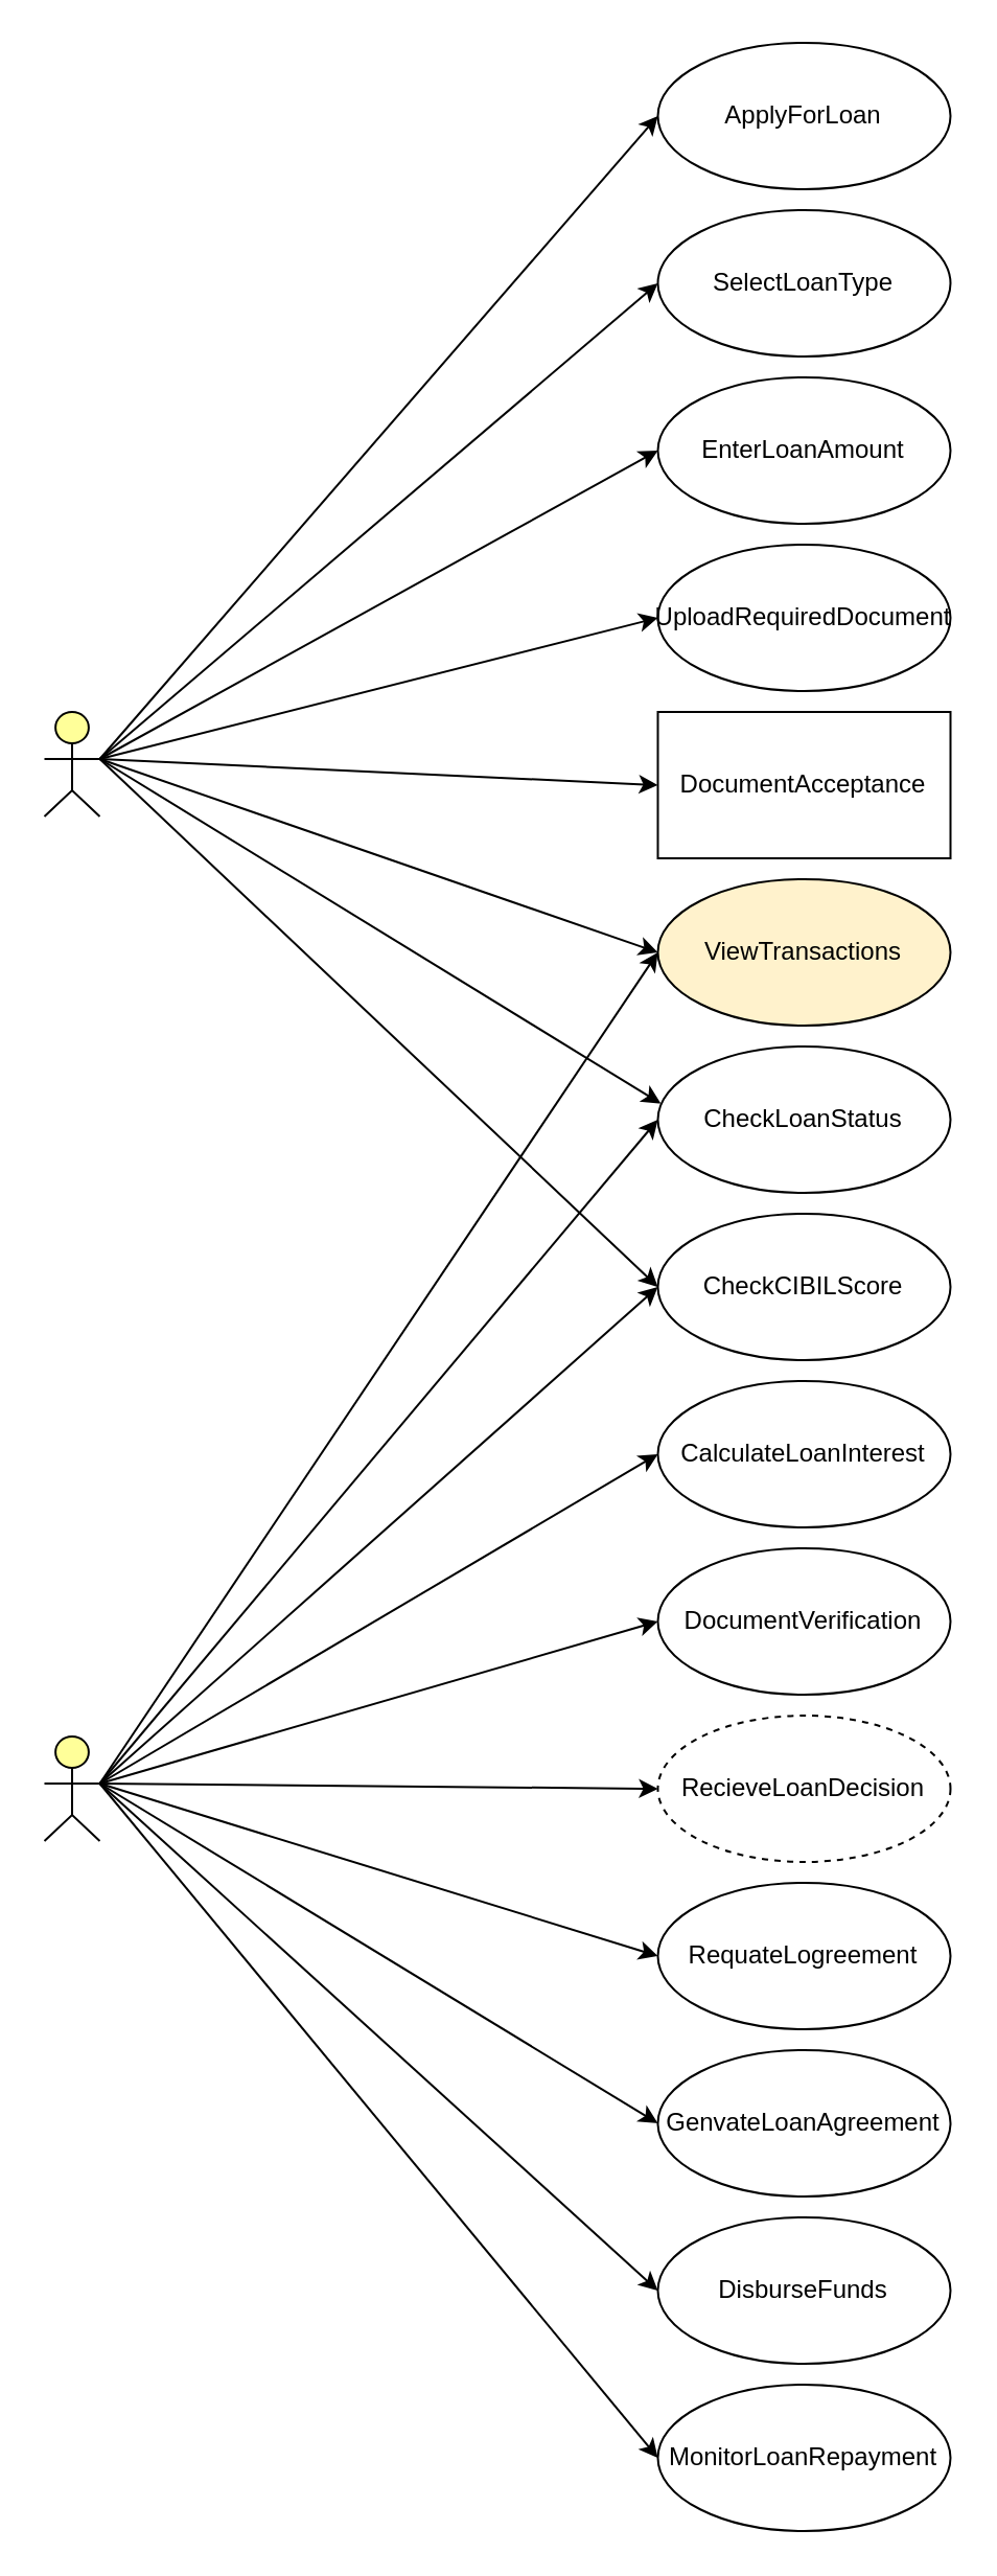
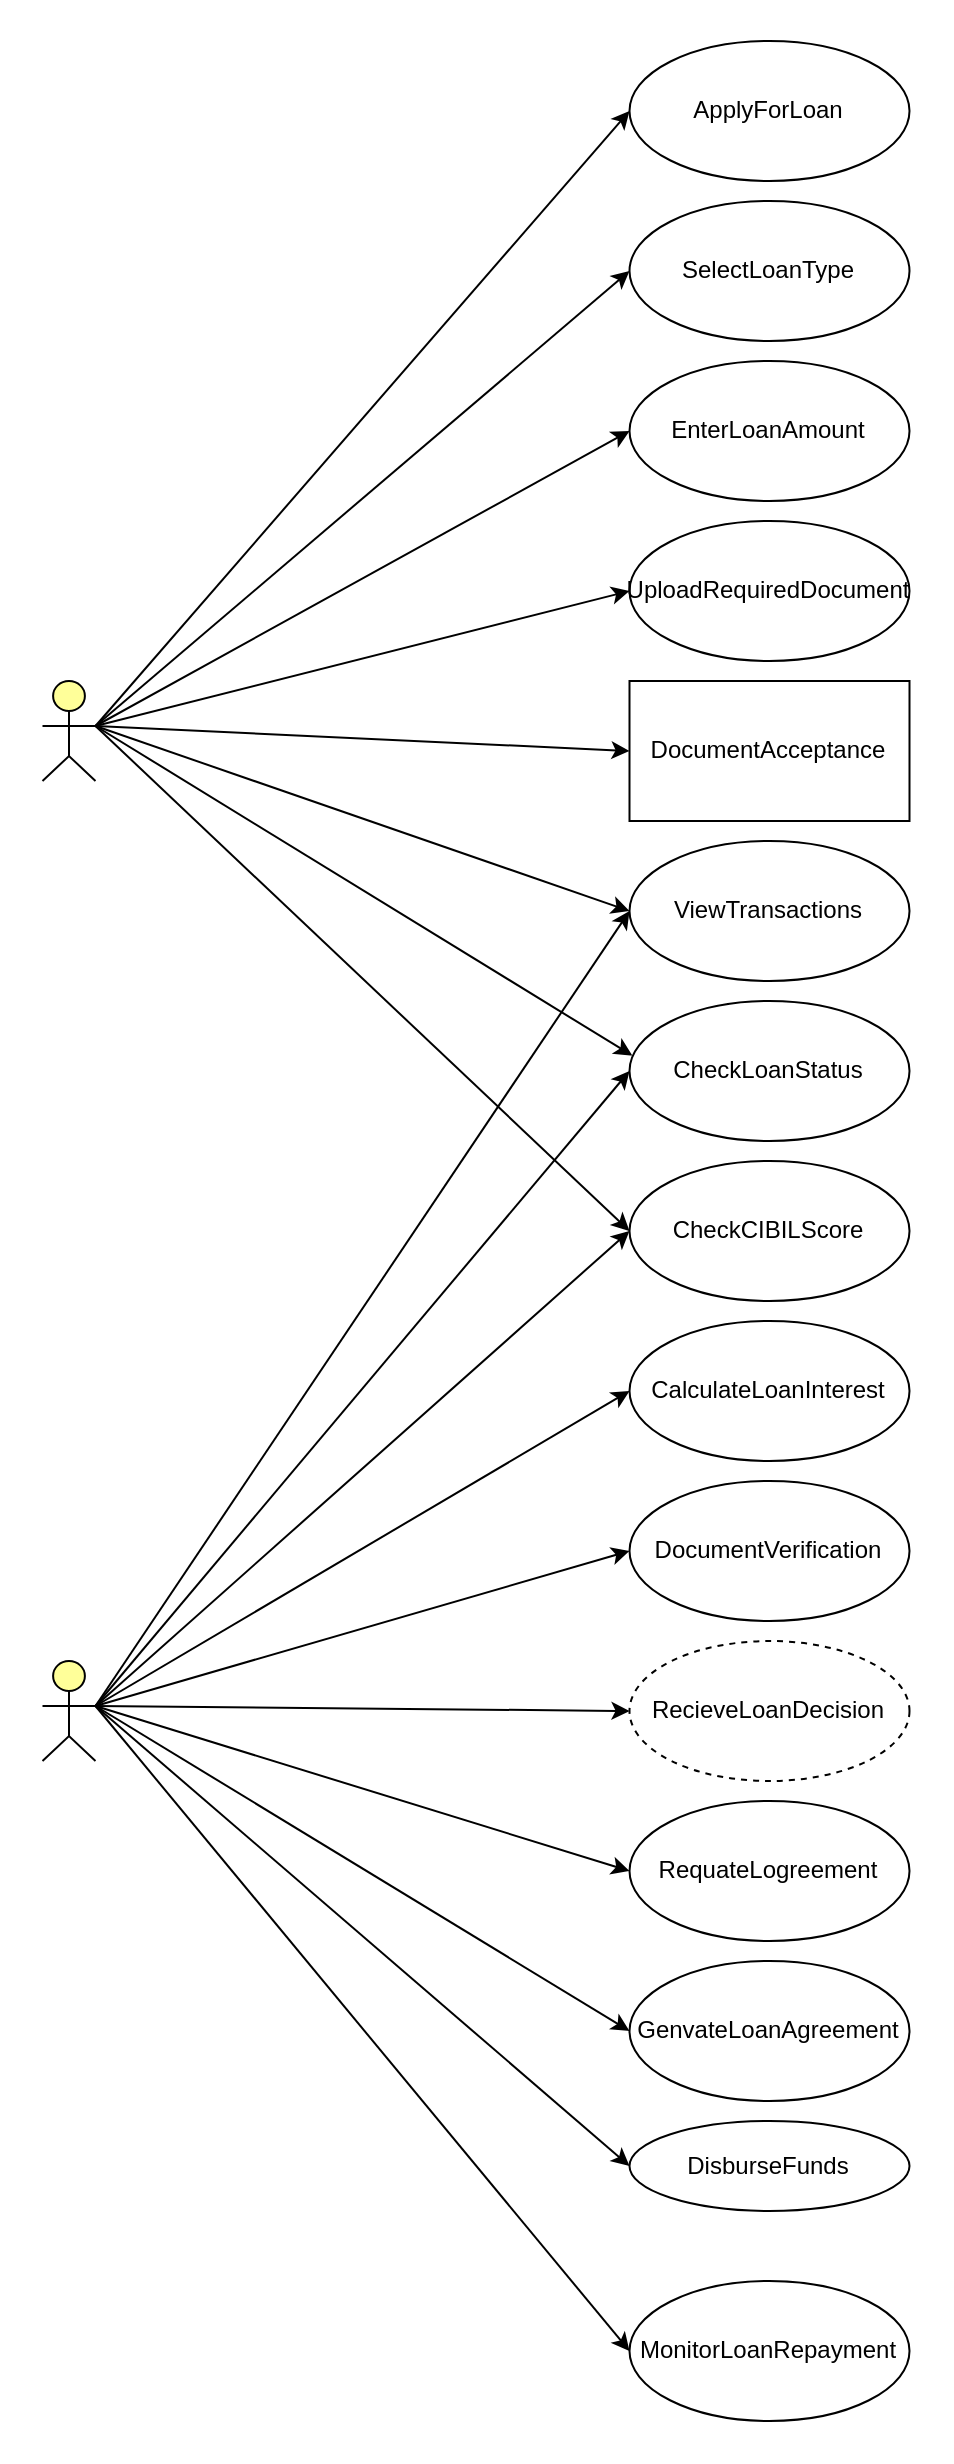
  <mxCell id="0" />
  <mxCell id="1" parent="0" />
  <mxCell id="2" value="CheckCIBILScore" style="ellipse;whiteSpace=wrap;html=1;" parent="1" vertex="1"><mxGeometry x="314.25" y="580" width="140" height="70" as="geometry" /></mxCell>
  <mxCell id="3" value="CheckLoanStatus" style="ellipse;whiteSpace=wrap;html=1;" parent="1" vertex="1"><mxGeometry x="314.25" y="500" width="140" height="70" as="geometry" /></mxCell>
  <mxCell id="4" value="UploadRequiredDocument" style="ellipse;whiteSpace=wrap;html=1;" parent="1" vertex="1"><mxGeometry x="314.25" y="260" width="140" height="70" as="geometry" /></mxCell>
  <mxCell id="5" value="ApplyForLoan" style="ellipse;whiteSpace=wrap;html=1;" parent="1" vertex="1"><mxGeometry x="314.25" y="20" width="140" height="70" as="geometry" /></mxCell>
  <mxCell id="6" value="CalculateLoanInterest" style="ellipse;whiteSpace=wrap;html=1;" parent="1" vertex="1"><mxGeometry x="314.25" y="660" width="140" height="70" as="geometry" /></mxCell>
  <mxCell id="7" value="SelectLoanType" style="ellipse;whiteSpace=wrap;html=1;" parent="1" vertex="1"><mxGeometry x="314.25" y="100" width="140" height="70" as="geometry" /></mxCell>
  <mxCell id="8" value="DocumentAcceptance" style="whiteSpace=wrap;html=1;rounded=0;" parent="1" vertex="1"><mxGeometry x="314.25" y="340" width="140" height="70" as="geometry" /></mxCell>
  <mxCell id="9" value="EnterLoanAmount" style="ellipse;whiteSpace=wrap;html=1;" parent="1" vertex="1"><mxGeometry x="314.25" y="180" width="140" height="70" as="geometry" /></mxCell>
  <mxCell id="10" value="RecieveLoanDecision" style="ellipse;whiteSpace=wrap;html=1;dashed=1;" parent="1" vertex="1"><mxGeometry x="314.25" y="820" width="140" height="70" as="geometry" /></mxCell>
- <mxCell id="11" value="ViewTransactions" style="ellipse;whiteSpace=wrap;html=1;fillColor=#fff2cc;" parent="1" vertex="1"><mxGeometry x="314.25" y="420" width="140" height="70" as="geometry" /></mxCell>
+ <mxCell id="11" value="ViewTransactions" style="ellipse;whiteSpace=wrap;html=1;" parent="1" vertex="1"><mxGeometry x="314.25" y="420" width="140" height="70" as="geometry" /></mxCell>
  <mxCell id="12" value="GenvateLoanAgreement" style="ellipse;whiteSpace=wrap;html=1;" parent="1" vertex="1"><mxGeometry x="314.25" y="980" width="140" height="70" as="geometry" /></mxCell>
  <mxCell id="13" value="RequateLogreement" style="ellipse;whiteSpace=wrap;html=1;" parent="1" vertex="1"><mxGeometry x="314.25" y="900" width="140" height="70" as="geometry" /></mxCell>
  <mxCell id="14" value="" style="html=1;outlineConnect=0;whiteSpace=wrap;fillColor=#ffff99;verticalLabelPosition=bottom;verticalAlign=top;align=center;shape=mxgraph.archimate3.actor;" parent="1" vertex="1"><mxGeometry x="20.75" y="830" width="26.5" height="50" as="geometry" /></mxCell>
  <mxCell id="15" value="" style="html=1;outlineConnect=0;whiteSpace=wrap;fillColor=#ffff99;verticalLabelPosition=bottom;verticalAlign=top;align=center;shape=mxgraph.archimate3.actor;" parent="1" vertex="1"><mxGeometry x="20.75" y="340" width="26.5" height="50" as="geometry" /></mxCell>
  <mxCell id="16" style="edgeStyle=orthogonalEdgeStyle;rounded=0;orthogonalLoop=1;jettySize=auto;html=1;exitX=0.5;exitY=1;exitDx=0;exitDy=0;" parent="1" source="5" target="5" edge="1"><mxGeometry relative="1" as="geometry" /></mxCell>
  <mxCell id="17" value="" style="endArrow=classic;html=1;rounded=0;exitX=1;exitY=0.45;exitDx=0;exitDy=0;exitPerimeter=0;entryX=0;entryY=0.5;entryDx=0;entryDy=0;" parent="1" source="15" target="8" edge="1"><mxGeometry width="50" height="50" relative="1" as="geometry"><mxPoint x="284.25" y="610" as="sourcePoint" /><mxPoint x="334.25" y="560" as="targetPoint" /></mxGeometry></mxCell>
  <mxCell id="18" value="" style="endArrow=classic;html=1;rounded=0;exitX=1;exitY=0.45;exitDx=0;exitDy=0;exitPerimeter=0;entryX=0;entryY=0.5;entryDx=0;entryDy=0;" parent="1" source="15" target="4" edge="1"><mxGeometry width="50" height="50" relative="1" as="geometry"><mxPoint x="284.25" y="610" as="sourcePoint" /><mxPoint x="334.25" y="560" as="targetPoint" /></mxGeometry></mxCell>
  <mxCell id="19" value="" style="endArrow=classic;html=1;rounded=0;exitX=1;exitY=0.45;exitDx=0;exitDy=0;exitPerimeter=0;entryX=0;entryY=0.5;entryDx=0;entryDy=0;" parent="1" source="15" target="9" edge="1"><mxGeometry width="50" height="50" relative="1" as="geometry"><mxPoint x="284.25" y="610" as="sourcePoint" /><mxPoint x="334.25" y="560" as="targetPoint" /></mxGeometry></mxCell>
  <mxCell id="20" value="" style="endArrow=classic;html=1;rounded=0;exitX=1;exitY=0.45;exitDx=0;exitDy=0;exitPerimeter=0;entryX=0;entryY=0.5;entryDx=0;entryDy=0;" parent="1" source="15" target="7" edge="1"><mxGeometry width="50" height="50" relative="1" as="geometry"><mxPoint x="284.25" y="610" as="sourcePoint" /><mxPoint x="334.25" y="560" as="targetPoint" /></mxGeometry></mxCell>
  <mxCell id="21" value="" style="endArrow=classic;html=1;rounded=0;exitX=1;exitY=0.45;exitDx=0;exitDy=0;exitPerimeter=0;entryX=0;entryY=0.5;entryDx=0;entryDy=0;" parent="1" source="15" target="5" edge="1"><mxGeometry width="50" height="50" relative="1" as="geometry"><mxPoint x="284.25" y="610" as="sourcePoint" /><mxPoint x="334.25" y="560" as="targetPoint" /></mxGeometry></mxCell>
  <mxCell id="22" value="" style="endArrow=classic;html=1;rounded=0;exitX=1;exitY=0.45;exitDx=0;exitDy=0;exitPerimeter=0;entryX=0;entryY=0.5;entryDx=0;entryDy=0;" parent="1" source="15" target="2" edge="1"><mxGeometry width="50" height="50" relative="1" as="geometry"><mxPoint x="284.25" y="570" as="sourcePoint" /><mxPoint x="334.25" y="520" as="targetPoint" /></mxGeometry></mxCell>
  <mxCell id="23" value="" style="endArrow=classic;html=1;rounded=0;entryX=0.01;entryY=0.39;entryDx=0;entryDy=0;entryPerimeter=0;exitX=1;exitY=0.45;exitDx=0;exitDy=0;exitPerimeter=0;" parent="1" source="15" target="3" edge="1"><mxGeometry width="50" height="50" relative="1" as="geometry"><mxPoint x="54.25" y="360" as="sourcePoint" /><mxPoint x="334.25" y="520" as="targetPoint" /></mxGeometry></mxCell>
  <mxCell id="24" value="" style="endArrow=classic;html=1;rounded=0;exitX=1;exitY=0.45;exitDx=0;exitDy=0;exitPerimeter=0;entryX=0;entryY=0.5;entryDx=0;entryDy=0;" parent="1" source="14" target="2" edge="1"><mxGeometry width="50" height="50" relative="1" as="geometry"><mxPoint x="284.25" y="860" as="sourcePoint" /><mxPoint x="324.25" y="820" as="targetPoint" /></mxGeometry></mxCell>
  <mxCell id="25" value="" style="endArrow=classic;html=1;rounded=0;exitX=1;exitY=0.45;exitDx=0;exitDy=0;exitPerimeter=0;entryX=0;entryY=0.5;entryDx=0;entryDy=0;" parent="1" source="14" target="3" edge="1"><mxGeometry width="50" height="50" relative="1" as="geometry"><mxPoint x="284.25" y="760" as="sourcePoint" /><mxPoint x="334.25" y="710" as="targetPoint" /></mxGeometry></mxCell>
  <mxCell id="26" value="" style="endArrow=classic;html=1;rounded=0;exitX=1;exitY=0.45;exitDx=0;exitDy=0;exitPerimeter=0;entryX=0;entryY=0.5;entryDx=0;entryDy=0;" parent="1" source="14" target="13" edge="1"><mxGeometry width="50" height="50" relative="1" as="geometry"><mxPoint x="284.25" y="810" as="sourcePoint" /><mxPoint x="334.25" y="760" as="targetPoint" /></mxGeometry></mxCell>
  <mxCell id="27" value="" style="endArrow=classic;html=1;rounded=0;exitX=1;exitY=0.45;exitDx=0;exitDy=0;exitPerimeter=0;entryX=0;entryY=0.5;entryDx=0;entryDy=0;" parent="1" source="14" target="12" edge="1"><mxGeometry width="50" height="50" relative="1" as="geometry"><mxPoint x="284.25" y="810" as="sourcePoint" /><mxPoint x="334.25" y="760" as="targetPoint" /></mxGeometry></mxCell>
  <mxCell id="28" value="DocumentVerification" style="ellipse;whiteSpace=wrap;html=1;" parent="1" vertex="1"><mxGeometry x="314.25" y="740" width="140" height="70" as="geometry" /></mxCell>
  <mxCell id="29" value="" style="endArrow=classic;html=1;rounded=0;exitX=1;exitY=0.45;exitDx=0;exitDy=0;exitPerimeter=0;entryX=0;entryY=0.5;entryDx=0;entryDy=0;" parent="1" source="15" target="11" edge="1"><mxGeometry width="50" height="50" relative="1" as="geometry"><mxPoint x="274.25" y="360" as="sourcePoint" /><mxPoint x="324.25" y="310" as="targetPoint" /></mxGeometry></mxCell>
  <mxCell id="30" value="MonitorLoanRepayment" style="ellipse;whiteSpace=wrap;html=1;" parent="1" vertex="1"><mxGeometry x="314.25" y="1140" width="140" height="70" as="geometry" /></mxCell>
- <mxCell id="31" value="DisburseFunds" style="ellipse;whiteSpace=wrap;html=1;" parent="1" vertex="1"><mxGeometry x="314.25" y="1060" width="140" height="70" as="geometry" /></mxCell>
+ <mxCell id="31" value="DisburseFunds" style="ellipse;whiteSpace=wrap;html=1;" parent="1" vertex="1"><mxGeometry x="314.25" y="1060" width="140" height="45" as="geometry" /></mxCell>
  <mxCell id="32" value="" style="endArrow=classic;html=1;rounded=0;exitX=1;exitY=0.45;exitDx=0;exitDy=0;exitPerimeter=0;entryX=0;entryY=0.5;entryDx=0;entryDy=0;" parent="1" source="14" target="31" edge="1"><mxGeometry width="50" height="50" relative="1" as="geometry"><mxPoint x="255.5" y="1172.5" as="sourcePoint" /><mxPoint x="542.5" y="950" as="targetPoint" /></mxGeometry></mxCell>
  <mxCell id="33" value="" style="endArrow=classic;html=1;rounded=0;entryX=0;entryY=0.5;entryDx=0;entryDy=0;exitX=1;exitY=0.45;exitDx=0;exitDy=0;exitPerimeter=0;" parent="1" source="14" target="30" edge="1"><mxGeometry width="50" height="50" relative="1" as="geometry"><mxPoint x="139" y="1110" as="sourcePoint" /><mxPoint x="542.5" y="950" as="targetPoint" /></mxGeometry></mxCell>
  <mxCell id="34" value="" style="endArrow=classic;html=1;rounded=0;exitX=1;exitY=0.45;exitDx=0;exitDy=0;exitPerimeter=0;entryX=0;entryY=0.5;entryDx=0;entryDy=0;" parent="1" source="14" target="6" edge="1"><mxGeometry width="50" height="50" relative="1" as="geometry"><mxPoint x="89" y="930" as="sourcePoint" /><mxPoint x="139" y="880" as="targetPoint" /></mxGeometry></mxCell>
  <mxCell id="35" value="" style="endArrow=classic;html=1;rounded=0;exitX=1;exitY=0.45;exitDx=0;exitDy=0;exitPerimeter=0;entryX=0;entryY=0.5;entryDx=0;entryDy=0;" parent="1" source="14" target="28" edge="1"><mxGeometry width="50" height="50" relative="1" as="geometry"><mxPoint x="89" y="870" as="sourcePoint" /><mxPoint x="139" y="820" as="targetPoint" /></mxGeometry></mxCell>
  <mxCell id="36" value="" style="endArrow=classic;html=1;rounded=0;exitX=1;exitY=0.45;exitDx=0;exitDy=0;exitPerimeter=0;entryX=0;entryY=0.5;entryDx=0;entryDy=0;" parent="1" source="14" target="10" edge="1"><mxGeometry width="50" height="50" relative="1" as="geometry"><mxPoint x="89" y="870" as="sourcePoint" /><mxPoint x="139" y="820" as="targetPoint" /></mxGeometry></mxCell>
  <mxCell id="37" value="" style="endArrow=classic;html=1;rounded=0;exitX=1;exitY=0.45;exitDx=0;exitDy=0;exitPerimeter=0;entryX=0;entryY=0.5;entryDx=0;entryDy=0;" parent="1" source="14" target="11" edge="1"><mxGeometry width="50" height="50" relative="1" as="geometry"><mxPoint x="89" y="710" as="sourcePoint" /><mxPoint x="139" y="660" as="targetPoint" /></mxGeometry></mxCell>
